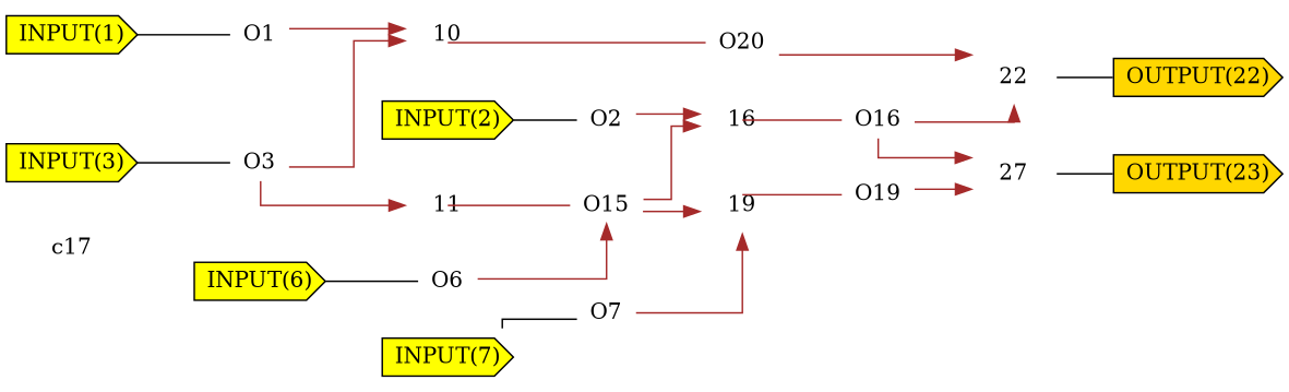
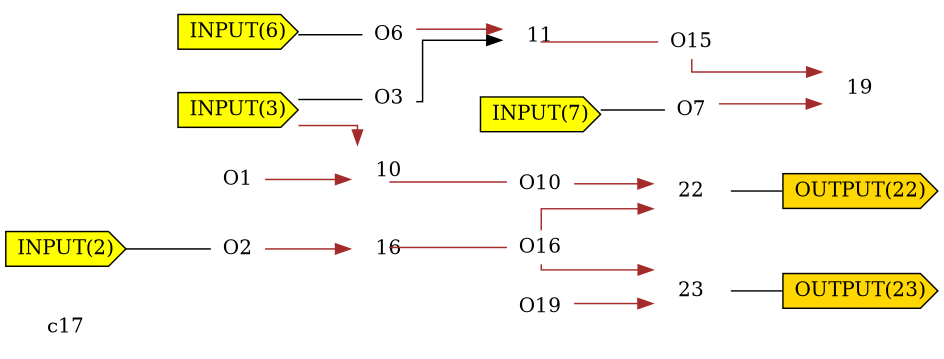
  digraph {
    rankdir=LR
    splines=ortho
    node [shape=none]
    edge [color=brown]
    c17 [color=invis shape=""]
-   n2 [fillcolor=yellow label="INPUT(1)" shape=cds style=filled]
    O1 [fixedsize=false height=0 width=0]
    n4 [fillcolor=brown label=10]
-   O10 [fixedsize=false height=0 width=0 label=O20]
+   O10 [fixedsize=false height=0 width=0]
    n6 [fillcolor=yellow label="INPUT(2)" shape=cds style=filled]
    O2 [fixedsize=false height=0 width=0]
    n8 [fillcolor=brown label=16]
    O16 [fixedsize=false height=0 width=0]
    n10 [fillcolor=yellow label="INPUT(3)" shape=cds style=filled]
    O3 [fixedsize=false height=0 width=0]
    n12 [fillcolor=brown label=11]
    n13 [fixedsize=false height=0 label=O15 width=0]
    n14 [fillcolor=yellow label="INPUT(6)" shape=cds style=filled]
    O6 [fixedsize=false height=0 width=0]
    n16 [fillcolor=yellow label="INPUT(7)" shape=cds style=filled]
    O7 [fixedsize=false height=0 width=0]
    n18 [fillcolor=brown label=19]
    O19 [fixedsize=false height=0 width=0]
    n20 [fillcolor=gold label="OUTPUT(22)" shape=cds style=filled]
    n21 [fillcolor=gold label="OUTPUT(23)" shape=cds style=filled]
    n22 [fillcolor=brown label=22]
-   n23 [fillcolor=brown label=27]
-   n2 -> O1 [arrowhead=none color=""]
+   n23 [fillcolor=brown label=23]
    O1 -> n4
    n4 -> O10 [arrowhead=none tailclip=false]
    O10 -> n22
    n6 -> O2 [arrowhead=none color=""]
    O2 -> n8
    n8 -> O16 [arrowhead=none tailclip=false]
    O16 -> n22
    O16 -> n23
    n10 -> O3 [arrowhead=none color=""]
-   O3 -> n4
-   O3 -> n12
+   n10 -> n4
+   O3 -> n12 [color=black]
    n12 -> n13 [arrowhead=none tailclip=false]
-   n13 -> n8
    n13 -> n18
    n14 -> O6 [arrowhead=none color=""]
-   O6 -> n13
+   O6 -> n12
    n16 -> O7 [arrowhead=none color=""]
    O7 -> n18
-   n18 -> O19 [arrowhead=none tailclip=false]
    O19 -> n23
    n22 -> n20 [arrowhead=none color=black]
    n23 -> n21 [arrowhead=none color=black]
  }
